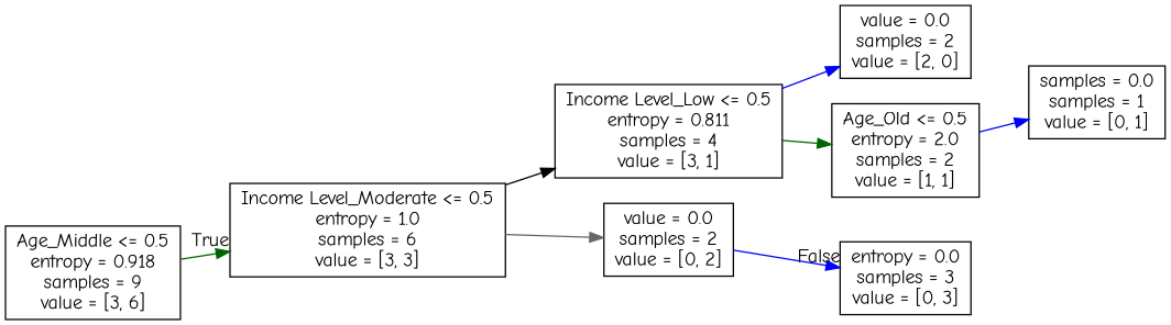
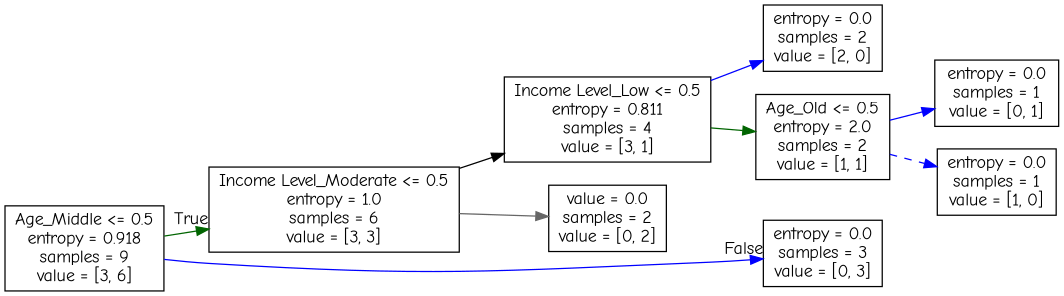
  digraph {
    fontname="Comic Neue"
    rankdir=LR
    node [fontname="Comic Neue" shape=box]
    edge [color=blue fontname="Comic Neue" style=solid]
    n1 [label="Age_Middle <= 0.5\nentropy = 0.918\nsamples = 9\nvalue = [3, 6]"]
    n2 [label="Income Level_Moderate <= 0.5\nentropy = 1.0\nsamples = 6\nvalue = [3, 3]"]
    n3 [label="entropy = 0.0\nsamples = 3\nvalue = [0, 3]"]
    n4 [label="Income Level_Low <= 0.5\nentropy = 0.811\nsamples = 4\nvalue = [3, 1]"]
    n5 [label="value = 0.0\nsamples = 2\nvalue = [0, 2]"]
-   n6 [label="value = 0.0\nsamples = 2\nvalue = [2, 0]"]
+   n6 [label="entropy = 0.0\nsamples = 2\nvalue = [2, 0]"]
    n7 [label="Age_Old <= 0.5\nentropy = 2.0\nsamples = 2\nvalue = [1, 1]"]
-   n8 [label="samples = 0.0\nsamples = 1\nvalue = [0, 1]"]
+   n8 [label="entropy = 0.0\nsamples = 1\nvalue = [0, 1]"]
+   n9 [label="entropy = 0.0\nsamples = 1\nvalue = [1, 0]"]
    n1 -> n2 [color=darkgreen headlabel=True labelangle=45 labeldistance=2.5]
-   n5 -> n3 [headlabel=False labelangle=-45 labeldistance=2.5]
+   n1 -> n3 [headlabel=False labelangle=-45 labeldistance=2.5]
    n2 -> n4 [color=black]
    n2 -> n5 [color=gray40]
    n4 -> n6
    n4 -> n7 [color=darkgreen]
    n7 -> n8
+   n7 -> n9 [style=dashed]
  }
